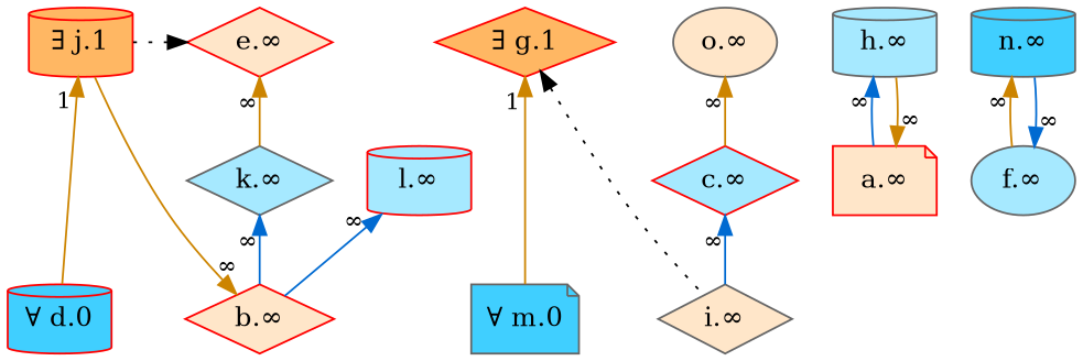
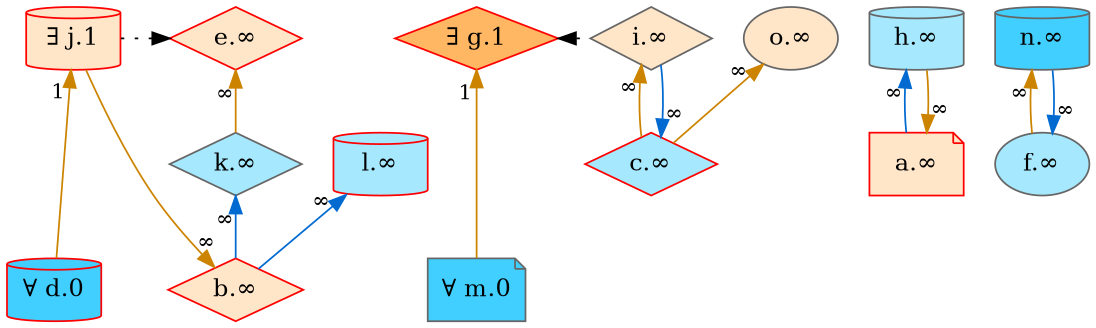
  digraph {
    node [color=red fillcolor="#ffe6c9" fontsize=14 shape=diamond style=filled]
    edge [color="#cc8400" dir=back fontsize=12 labeldistance=1.5 style=solid taillabel="∞"]
    n1 [fillcolor="#40cfff" label="∀ d.0" shape=cylinder]
    n2 [color=gray40 fillcolor="#40cfff" label="∀ m.0" shape=note]
    n3 [fillcolor="#ffb763" label="∃ g.1"]
-   n4 [fillcolor="#ffb763" label="∃ j.1" shape=cylinder]
+   n4 [label="∃ j.1" shape=cylinder]
    n5 [color=gray40 label="i.∞"]
    n6 [fillcolor="#a6e9ff" label="c.∞"]
    n7 [color=gray40 fillcolor="#a6e9ff" label="h.∞" shape=cylinder]
    n8 [label="a.∞" shape=note]
    n9 [color=gray40 fillcolor="#a6e9ff" label="k.∞"]
    n10 [label="b.∞"]
    n11 [fillcolor="#a6e9ff" label="l.∞" shape=cylinder]
    n12 [color=gray40 label="o.∞" shape=ellipse]
    n13 [label="e.∞"]
    n14 [color=gray40 fillcolor="#40cfff" label="n.∞" shape=cylinder]
    n15 [color=gray40 fillcolor="#a6e9ff" label="f.∞" shape=ellipse]
    subgraph sub_1 {
      rank=max
      n1
      n2
    }
    subgraph sub_2 {
      rank=min
      n3
      n4
    }
    n3 -> n2 [taillabel=1]
    n3 -> n5 [color=black constraint=false style=dotted taillabel=""]
    n4 -> n1 [taillabel=1]
+   n5 -> n6
    n6 -> n5 [color="#006ad1"]
    n7 -> n8 [color="#006ad1"]
    n8 -> n7
    n9 -> n10 [color="#006ad1"]
    n10 -> n4
    n11 -> n10 [color="#006ad1"]
    n12 -> n6
    n13 -> n4 [color=black constraint=false style=dotted taillabel=""]
    n13 -> n9
    n14 -> n15
    n15 -> n14 [color="#006ad1"]
  }
